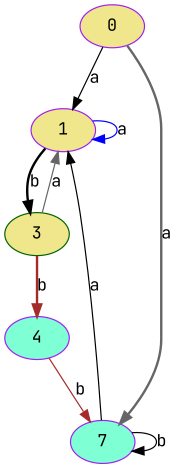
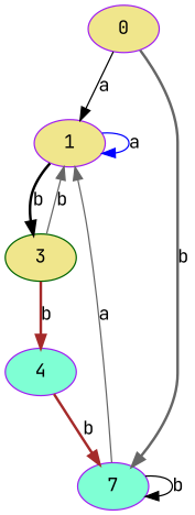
  digraph {
    fontname="JetBrains Mono"
    rankdir=TB
    node [color=purple fillcolor=khaki fontname="JetBrains Mono" style=filled]
    edge [color=black fontname="JetBrains Mono" style=solid]
    0
    1
    n3 [fillcolor=aquamarine label=7]
    3 [color=darkgreen]
    4 [fillcolor=aquamarine]
    0 -> 1 [label=a]
-   0 -> n3 [color=gray40 label=a style=bold]
+   0 -> n3 [color=gray40 label=b style=bold]
    1 -> 1 [color=blue label=a]
    1 -> 3 [label=b style=bold]
-   n3 -> 1 [label=a]
+   n3 -> 1 [color=gray40 label=a]
    n3 -> n3 [label=b]
-   3 -> 1 [color=gray40 label=a]
+   3 -> 1 [color=gray40 label=b]
    3 -> 4 [color=brown label=b style=bold]
-   4 -> n3 [color=brown label=b]
+   4 -> n3 [color=brown label=b style=bold]
  }
